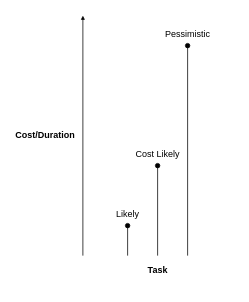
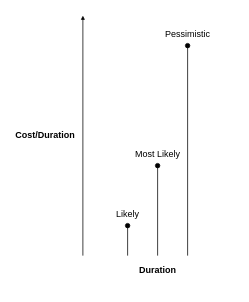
  <mxCell id="0" />
  <mxCell id="1" parent="0" />
  <mxCell id="2" value="" style="endArrow=none;html=1;startArrow=block;startFill=1;startSize=3;endSize=3;" parent="1" edge="1"><mxGeometry width="50" height="50" relative="1" as="geometry"><mxPoint x="110" y="20" as="sourcePoint" /><mxPoint x="110" y="340" as="targetPoint" /></mxGeometry></mxCell>
  <mxCell id="3" value="Cost/Duration" style="rounded=0;whiteSpace=wrap;html=1;fillColor=none;strokeColor=none;fontStyle=1;rotation=0;" parent="1" vertex="1"><mxGeometry x="20" y="20" width="80" height="320" as="geometry" /></mxCell>
  <mxCell id="4" value="" style="endArrow=oval;html=1;endFill=1;" edge="1" parent="1"><mxGeometry width="50" height="50" relative="1" as="geometry"><mxPoint x="169.66" y="340" as="sourcePoint" /><mxPoint x="169.66" y="300" as="targetPoint" /></mxGeometry></mxCell>
  <mxCell id="5" value="" style="endArrow=oval;html=1;endFill=1;" edge="1" parent="1"><mxGeometry width="50" height="50" relative="1" as="geometry"><mxPoint x="209.66" y="340" as="sourcePoint" /><mxPoint x="209.66" y="220" as="targetPoint" /></mxGeometry></mxCell>
  <mxCell id="6" value="" style="endArrow=oval;html=1;endFill=1;" edge="1" parent="1"><mxGeometry width="50" height="50" relative="1" as="geometry"><mxPoint x="249.66" y="340" as="sourcePoint" /><mxPoint x="249.66" y="60" as="targetPoint" /></mxGeometry></mxCell>
- <mxCell id="7" value="Task" style="rounded=0;whiteSpace=wrap;html=1;fillColor=none;strokeColor=none;fontStyle=1" vertex="1" parent="1"><mxGeometry x="110" y="340" width="200" height="40" as="geometry" /></mxCell>
+ <mxCell id="7" value="Duration" style="rounded=0;whiteSpace=wrap;html=1;fillColor=none;strokeColor=none;fontStyle=1" vertex="1" parent="1"><mxGeometry x="110" y="340" width="200" height="40" as="geometry" /></mxCell>
  <mxCell id="8" value="&lt;span style=&quot;font-weight: normal;&quot;&gt;Likely&lt;/span&gt;" style="rounded=0;whiteSpace=wrap;html=1;fillColor=none;strokeColor=none;fontStyle=1" vertex="1" parent="1"><mxGeometry x="130" y="270" width="80" height="30" as="geometry" /></mxCell>
- <mxCell id="9" value="&lt;span style=&quot;font-weight: normal;&quot;&gt;Cost Likely&lt;/span&gt;" style="rounded=0;whiteSpace=wrap;html=1;fillColor=none;strokeColor=none;fontStyle=1" vertex="1" parent="1"><mxGeometry x="170" y="190" width="80" height="30" as="geometry" /></mxCell>
+ <mxCell id="9" value="&lt;span style=&quot;font-weight: normal;&quot;&gt;Most Likely&lt;/span&gt;" style="rounded=0;whiteSpace=wrap;html=1;fillColor=none;strokeColor=none;fontStyle=1" vertex="1" parent="1"><mxGeometry x="170" y="190" width="80" height="30" as="geometry" /></mxCell>
  <mxCell id="10" value="&lt;span style=&quot;font-weight: normal;&quot;&gt;Pessimistic&lt;/span&gt;" style="rounded=0;whiteSpace=wrap;html=1;fillColor=none;strokeColor=none;fontStyle=1" vertex="1" parent="1"><mxGeometry x="210" y="30" width="80" height="30" as="geometry" /></mxCell>
